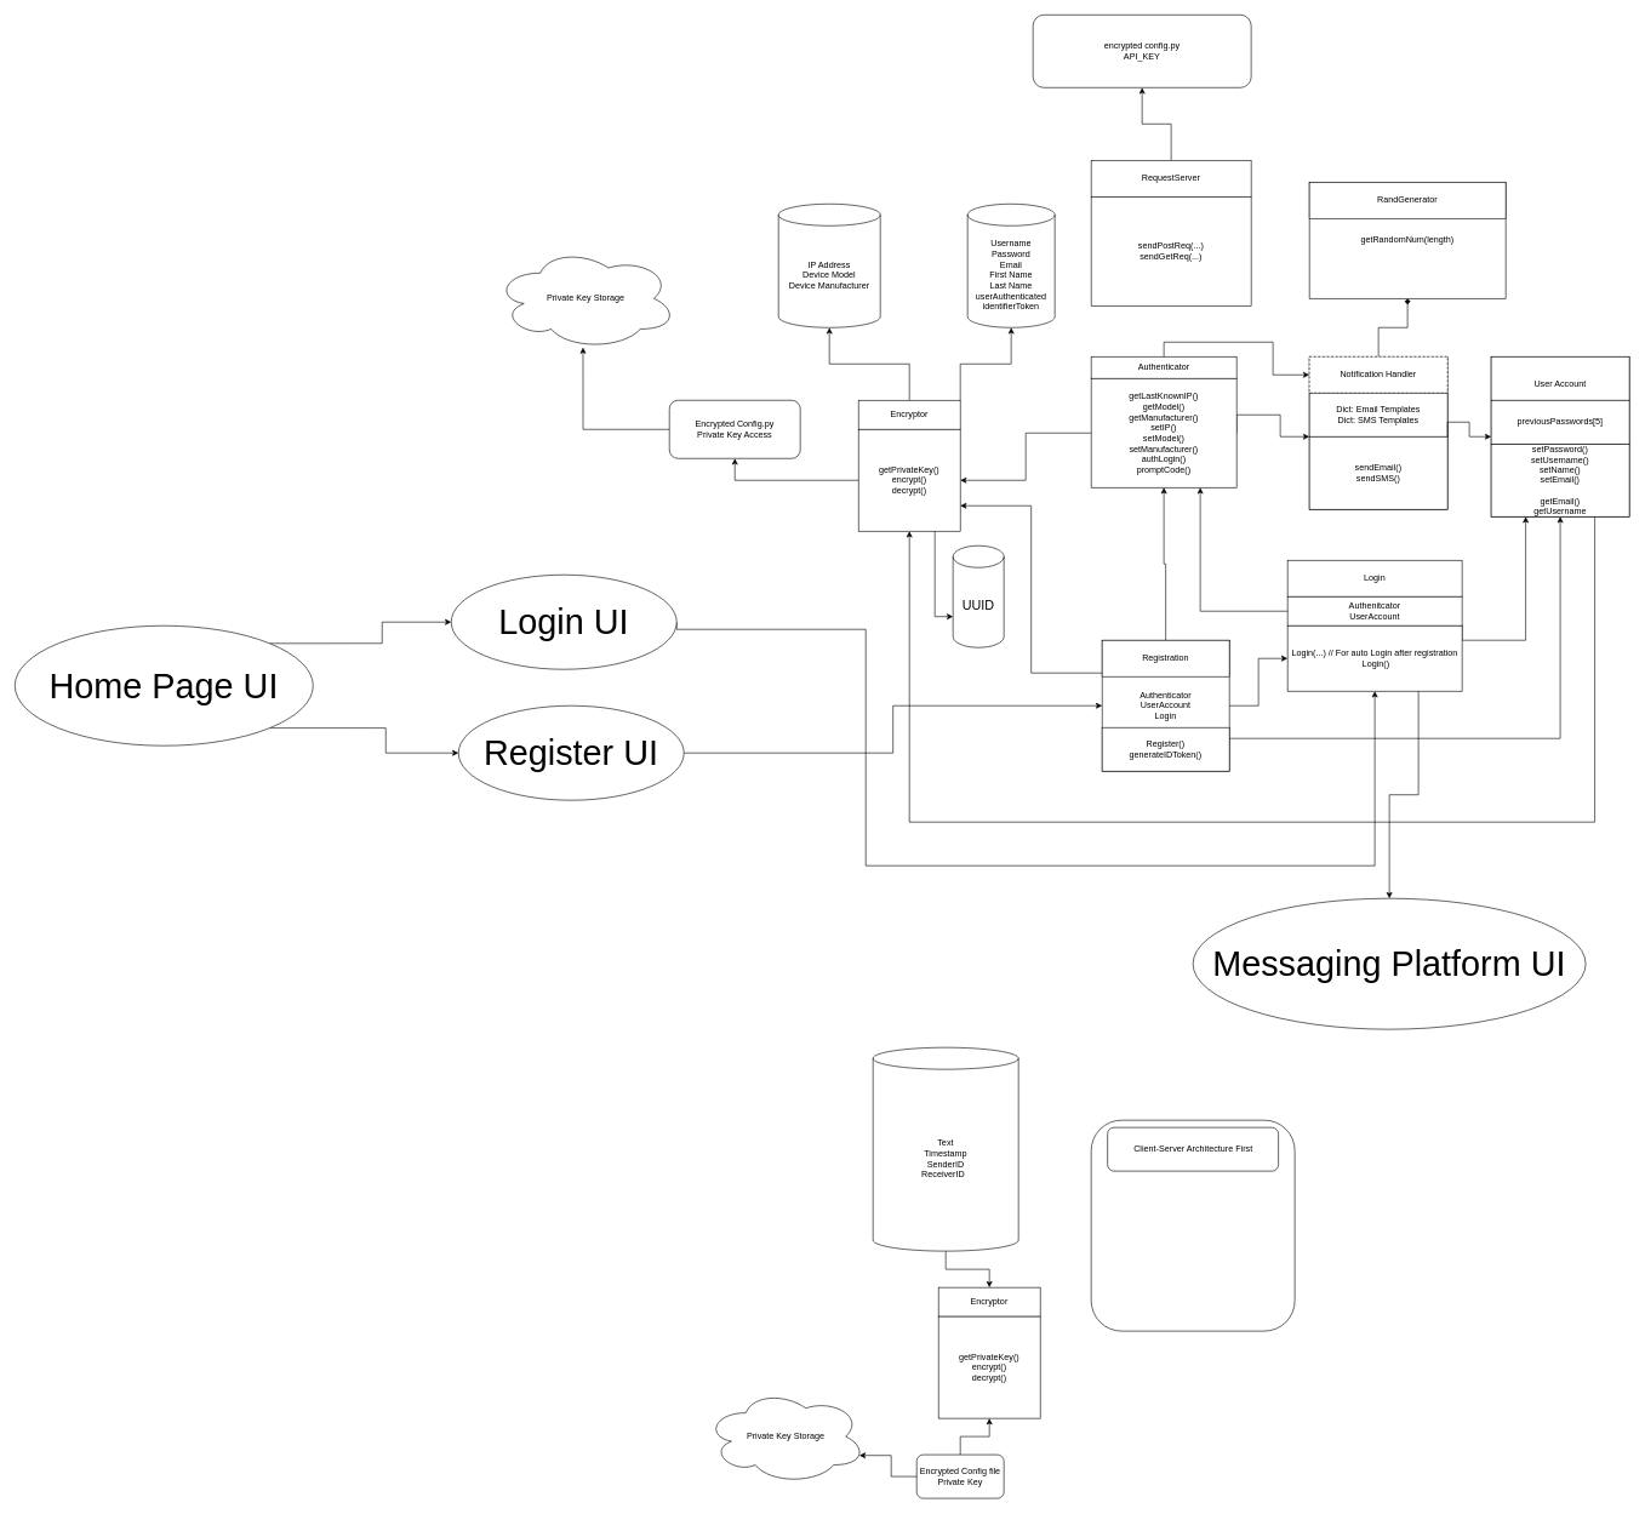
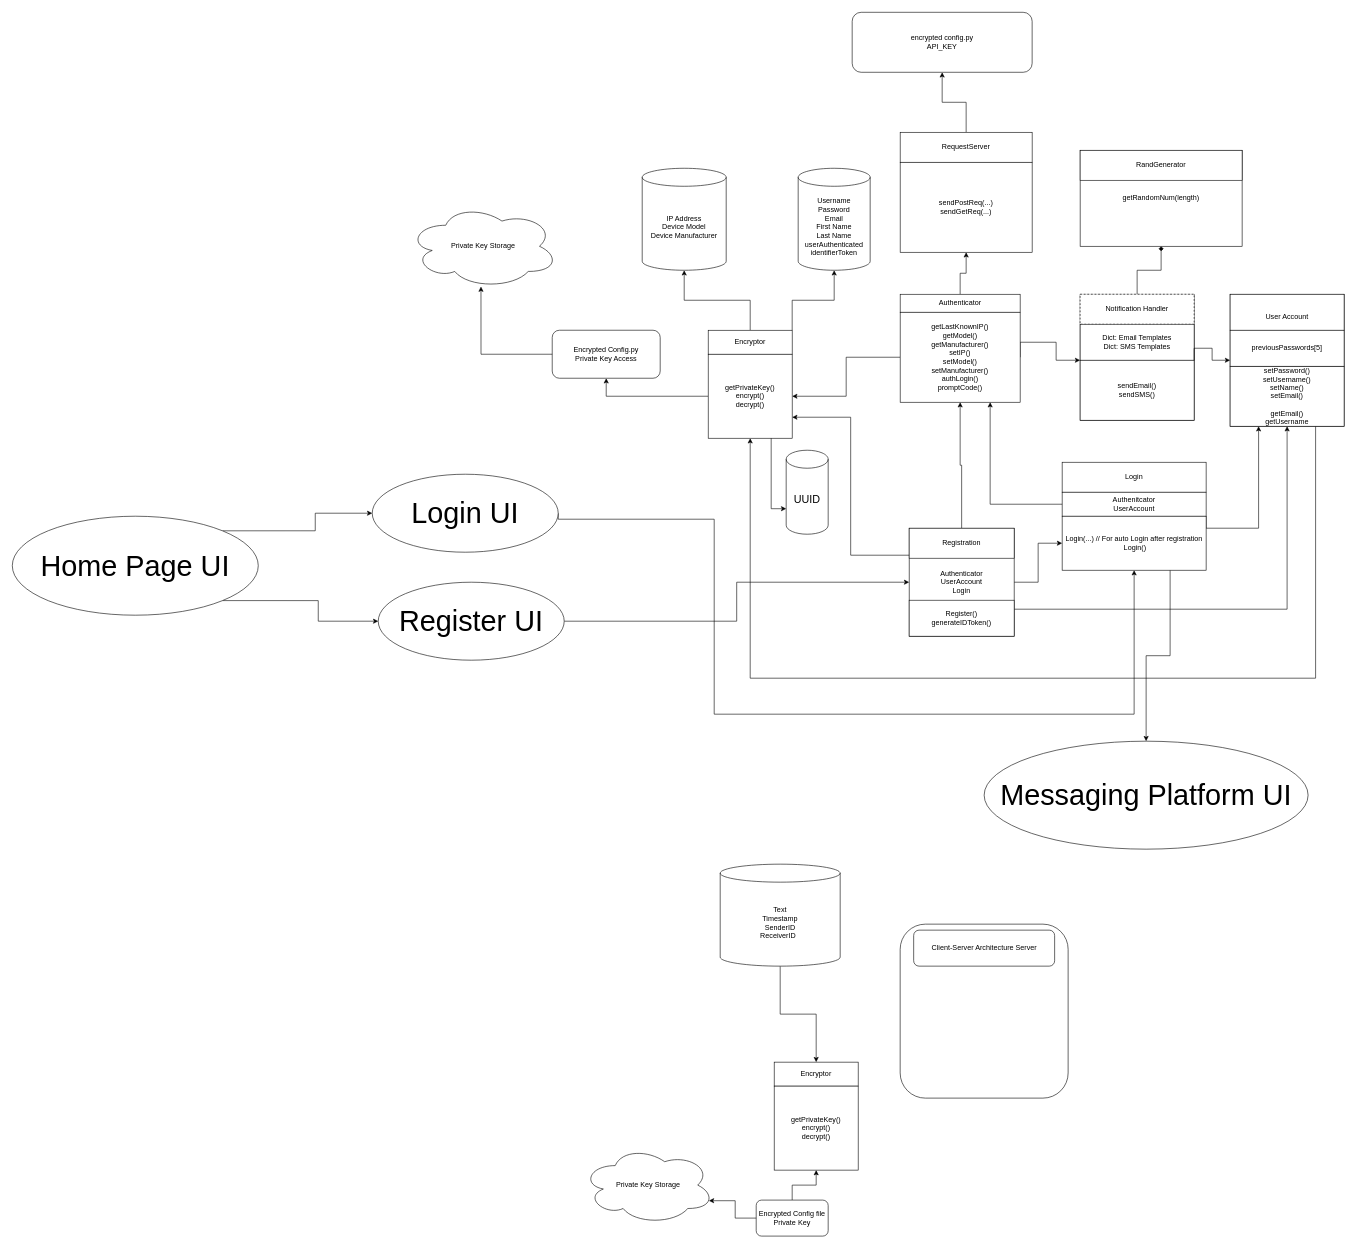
  <mxCell id="0" />
  <mxCell id="1" parent="0" />
  <mxCell id="2" style="edgeStyle=orthogonalEdgeStyle;rounded=0;orthogonalLoop=1;jettySize=auto;html=1;exitX=1;exitY=0.75;exitDx=0;exitDy=0;entryX=0.5;entryY=1;entryDx=0;entryDy=0;" parent="1" source="4" target="21" edge="1"><mxGeometry relative="1" as="geometry" /></mxCell>
  <mxCell id="3" style="edgeStyle=orthogonalEdgeStyle;rounded=0;orthogonalLoop=1;jettySize=auto;html=1;exitX=1;exitY=0.5;exitDx=0;exitDy=0;entryX=0;entryY=0.5;entryDx=0;entryDy=0;" parent="1" source="4" target="36" edge="1"><mxGeometry relative="1" as="geometry" /></mxCell>
  <mxCell id="4" value="Authenticator&lt;br&gt;UserAccount&lt;br&gt;Login" style="rounded=0;whiteSpace=wrap;html=1;" parent="1" vertex="1"><mxGeometry x="1515" y="880" width="175" height="180" as="geometry" /></mxCell>
  <mxCell id="5" value="Username&lt;br&gt;Password&lt;br&gt;Email&lt;br&gt;First Name&lt;br&gt;Last Name&lt;br&gt;userAuthenticated&lt;br&gt;identifierToken" style="shape=cylinder3;whiteSpace=wrap;html=1;boundedLbl=1;backgroundOutline=1;size=15;" parent="1" vertex="1"><mxGeometry x="1330" y="280" width="120" height="170" as="geometry" /></mxCell>
  <mxCell id="6" value="IP Address&lt;br&gt;Device Model&lt;br&gt;Device Manufacturer" style="shape=cylinder3;whiteSpace=wrap;html=1;boundedLbl=1;backgroundOutline=1;size=15;" parent="1" vertex="1"><mxGeometry x="1070" y="280" width="140" height="170" as="geometry" /></mxCell>
- <mxCell id="7" style="edgeStyle=orthogonalEdgeStyle;rounded=0;orthogonalLoop=1;jettySize=auto;html=1;exitX=0.5;exitY=0;exitDx=0;exitDy=0;" parent="1" source="8" target="14" edge="1"><mxGeometry relative="1" as="geometry" /></mxCell>
+ <mxCell id="7" style="edgeStyle=orthogonalEdgeStyle;rounded=0;orthogonalLoop=1;jettySize=auto;html=1;exitX=0.5;exitY=0;exitDx=0;exitDy=0;" parent="1" source="8" target="41" edge="1"><mxGeometry relative="1" as="geometry" /></mxCell>
  <mxCell id="8" value="Authenticator" style="rounded=0;whiteSpace=wrap;html=1;" parent="1" vertex="1"><mxGeometry x="1500" y="490" width="200" height="30" as="geometry" /></mxCell>
  <mxCell id="9" style="edgeStyle=orthogonalEdgeStyle;rounded=0;orthogonalLoop=1;jettySize=auto;html=1;exitX=1;exitY=0.5;exitDx=0;exitDy=0;entryX=0;entryY=0;entryDx=0;entryDy=0;" parent="1" source="11" target="17" edge="1"><mxGeometry relative="1" as="geometry"><Array as="points"><mxPoint x="1700" y="570" /><mxPoint x="1760" y="570" /><mxPoint x="1760" y="600" /></Array></mxGeometry></mxCell>
  <mxCell id="10" style="edgeStyle=orthogonalEdgeStyle;rounded=0;orthogonalLoop=1;jettySize=auto;html=1;exitX=0;exitY=0.5;exitDx=0;exitDy=0;entryX=1;entryY=0.5;entryDx=0;entryDy=0;" parent="1" source="11" target="28" edge="1"><mxGeometry relative="1" as="geometry" /></mxCell>
  <mxCell id="11" value="getLastKnownIP()&lt;br&gt;getModel()&lt;br&gt;getManufacturer()&lt;br&gt;setIP()&lt;br&gt;setModel()&lt;br&gt;setManufacturer()&lt;br&gt;authLogin()&lt;br&gt;promptCode()&lt;br&gt;" style="rounded=0;whiteSpace=wrap;html=1;" parent="1" vertex="1"><mxGeometry x="1500" y="520" width="200" height="150" as="geometry" /></mxCell>
  <mxCell id="12" value="" style="rounded=0;whiteSpace=wrap;html=1;" parent="1" vertex="1"><mxGeometry x="1800" y="490" width="190" height="210" as="geometry" /></mxCell>
  <mxCell id="13" style="edgeStyle=orthogonalEdgeStyle;rounded=0;orthogonalLoop=1;jettySize=auto;html=1;exitX=0.5;exitY=0;exitDx=0;exitDy=0;entryX=0.5;entryY=1;entryDx=0;entryDy=0;endArrow=diamond;" parent="1" source="14" target="37" edge="1"><mxGeometry relative="1" as="geometry" /></mxCell>
  <mxCell id="14" value="Notification Handler" style="rounded=0;whiteSpace=wrap;html=1;dashed=1;" parent="1" vertex="1"><mxGeometry x="1800" y="490" width="190" height="50" as="geometry" /></mxCell>
  <mxCell id="15" value="Dict: Email Templates&lt;br&gt;Dict: SMS Templates" style="rounded=0;whiteSpace=wrap;html=1;" parent="1" vertex="1"><mxGeometry x="1800" y="540" width="190" height="60" as="geometry" /></mxCell>
  <mxCell id="16" style="edgeStyle=orthogonalEdgeStyle;rounded=0;orthogonalLoop=1;jettySize=auto;html=1;exitX=1;exitY=0;exitDx=0;exitDy=0;entryX=0;entryY=0.5;entryDx=0;entryDy=0;" parent="1" source="17" target="18" edge="1"><mxGeometry relative="1" as="geometry" /></mxCell>
  <mxCell id="17" value="sendEmail()&lt;br style=&quot;border-color: var(--border-color);&quot;&gt;sendSMS()" style="rounded=0;whiteSpace=wrap;html=1;" parent="1" vertex="1"><mxGeometry x="1800" y="600" width="190" height="100" as="geometry" /></mxCell>
  <mxCell id="18" value="" style="rounded=0;whiteSpace=wrap;html=1;" parent="1" vertex="1"><mxGeometry x="2050" y="490" width="190" height="220" as="geometry" /></mxCell>
  <mxCell id="19" value="&lt;br&gt;User Account" style="rounded=0;whiteSpace=wrap;html=1;" parent="1" vertex="1"><mxGeometry x="2050" y="490" width="190" height="60" as="geometry" /></mxCell>
  <mxCell id="20" style="edgeStyle=orthogonalEdgeStyle;rounded=0;orthogonalLoop=1;jettySize=auto;html=1;exitX=0.75;exitY=1;exitDx=0;exitDy=0;entryX=0.5;entryY=1;entryDx=0;entryDy=0;" parent="1" source="21" target="28" edge="1"><mxGeometry relative="1" as="geometry"><Array as="points"><mxPoint x="2192" y="1130" /><mxPoint x="1250" y="1130" /></Array></mxGeometry></mxCell>
  <mxCell id="21" value="setPassword()&lt;br&gt;setUsername()&lt;br&gt;setName()&lt;br&gt;setEmail()&lt;br&gt;&lt;br&gt;getEmail()&lt;br&gt;getUsername&lt;br&gt;" style="rounded=0;whiteSpace=wrap;html=1;" parent="1" vertex="1"><mxGeometry x="2050" y="610" width="190" height="100" as="geometry" /></mxCell>
  <mxCell id="22" value="previousPasswords[5]" style="rounded=0;whiteSpace=wrap;html=1;" parent="1" vertex="1"><mxGeometry x="2050" y="550" width="190" height="60" as="geometry" /></mxCell>
  <mxCell id="23" style="edgeStyle=orthogonalEdgeStyle;rounded=0;orthogonalLoop=1;jettySize=auto;html=1;exitX=0.5;exitY=0;exitDx=0;exitDy=0;entryX=0.5;entryY=1;entryDx=0;entryDy=0;" parent="1" source="24" target="11" edge="1"><mxGeometry relative="1" as="geometry" /></mxCell>
  <mxCell id="24" value="Registration" style="rounded=0;whiteSpace=wrap;html=1;" parent="1" vertex="1"><mxGeometry x="1515" y="880" width="175" height="50" as="geometry" /></mxCell>
  <mxCell id="25" style="edgeStyle=orthogonalEdgeStyle;rounded=0;orthogonalLoop=1;jettySize=auto;html=1;exitX=0.5;exitY=0;exitDx=0;exitDy=0;" parent="1" source="26" target="6" edge="1"><mxGeometry relative="1" as="geometry" /></mxCell>
  <mxCell id="26" value="Encryptor" style="rounded=0;whiteSpace=wrap;html=1;" parent="1" vertex="1"><mxGeometry x="1180" y="550" width="140" height="40" as="geometry" /></mxCell>
  <mxCell id="27" style="edgeStyle=orthogonalEdgeStyle;rounded=0;orthogonalLoop=1;jettySize=auto;html=1;exitX=0;exitY=0.5;exitDx=0;exitDy=0;entryX=0.5;entryY=1;entryDx=0;entryDy=0;" parent="1" source="28" target="30" edge="1"><mxGeometry relative="1" as="geometry" /></mxCell>
  <mxCell id="28" value="getPrivateKey()&lt;br&gt;encrypt()&lt;br&gt;decrypt()" style="rounded=0;whiteSpace=wrap;html=1;" parent="1" vertex="1"><mxGeometry x="1180" y="590" width="140" height="140" as="geometry" /></mxCell>
  <mxCell id="29" style="edgeStyle=orthogonalEdgeStyle;rounded=0;orthogonalLoop=1;jettySize=auto;html=1;exitX=1;exitY=0;exitDx=0;exitDy=0;entryX=0.5;entryY=1;entryDx=0;entryDy=0;entryPerimeter=0;" parent="1" source="26" target="5" edge="1"><mxGeometry relative="1" as="geometry"><Array as="points"><mxPoint x="1320" y="500" /><mxPoint x="1390" y="500" /></Array></mxGeometry></mxCell>
  <mxCell id="30" value="Encrypted Config.py&lt;br&gt;Private Key Access" style="rounded=1;whiteSpace=wrap;html=1;" parent="1" vertex="1"><mxGeometry x="920" y="550" width="180" height="80" as="geometry" /></mxCell>
  <mxCell id="31" value="Login" style="rounded=0;whiteSpace=wrap;html=1;" parent="1" vertex="1"><mxGeometry x="1770" y="770" width="240" height="50" as="geometry" /></mxCell>
  <mxCell id="32" style="edgeStyle=orthogonalEdgeStyle;rounded=0;orthogonalLoop=1;jettySize=auto;html=1;exitX=1;exitY=1;exitDx=0;exitDy=0;entryX=0.25;entryY=1;entryDx=0;entryDy=0;" parent="1" source="33" target="21" edge="1"><mxGeometry relative="1" as="geometry" /></mxCell>
  <mxCell id="33" value="Authenitcator&lt;br&gt;UserAccount" style="rounded=0;whiteSpace=wrap;html=1;" parent="1" vertex="1"><mxGeometry x="1770" y="820" width="240" height="40" as="geometry" /></mxCell>
  <mxCell id="34" style="edgeStyle=orthogonalEdgeStyle;rounded=0;orthogonalLoop=1;jettySize=auto;html=1;exitX=0;exitY=0.5;exitDx=0;exitDy=0;entryX=0.75;entryY=1;entryDx=0;entryDy=0;" parent="1" source="33" target="11" edge="1"><mxGeometry relative="1" as="geometry"><Array as="points"><mxPoint x="1650" y="840" /></Array></mxGeometry></mxCell>
  <mxCell id="35" style="edgeStyle=orthogonalEdgeStyle;rounded=0;orthogonalLoop=1;jettySize=auto;html=1;exitX=0.75;exitY=1;exitDx=0;exitDy=0;entryX=0.5;entryY=0;entryDx=0;entryDy=0;" parent="1" source="36" target="50" edge="1"><mxGeometry relative="1" as="geometry" /></mxCell>
  <mxCell id="36" value="Login(...) // For auto Login after registration&lt;br&gt;&amp;nbsp;Login()" style="rounded=0;whiteSpace=wrap;html=1;" parent="1" vertex="1"><mxGeometry x="1770" y="860" width="240" height="90" as="geometry" /></mxCell>
  <mxCell id="37" value="getRandomNum(length)" style="rounded=0;whiteSpace=wrap;html=1;" parent="1" vertex="1"><mxGeometry x="1800" y="250" width="270" height="160" as="geometry" /></mxCell>
  <mxCell id="38" value="RandGenerator" style="rounded=0;whiteSpace=wrap;html=1;" parent="1" vertex="1"><mxGeometry x="1800" y="250" width="270" height="50" as="geometry" /></mxCell>
  <mxCell id="39" style="edgeStyle=orthogonalEdgeStyle;rounded=0;orthogonalLoop=1;jettySize=auto;html=1;exitX=0.5;exitY=0;exitDx=0;exitDy=0;entryX=0.5;entryY=1;entryDx=0;entryDy=0;" parent="1" source="40" target="42" edge="1"><mxGeometry relative="1" as="geometry" /></mxCell>
  <mxCell id="40" value="RequestServer" style="rounded=0;whiteSpace=wrap;html=1;" parent="1" vertex="1"><mxGeometry x="1500" y="220" width="220" height="50" as="geometry" /></mxCell>
  <mxCell id="41" value="sendPostReq(...)&lt;br&gt;sendGetReq(...)" style="rounded=0;whiteSpace=wrap;html=1;" parent="1" vertex="1"><mxGeometry x="1500" y="270" width="220" height="150" as="geometry" /></mxCell>
  <mxCell id="42" value="encrypted config.py&lt;br&gt;API_KEY" style="rounded=1;whiteSpace=wrap;html=1;" parent="1" vertex="1"><mxGeometry x="1420" y="20" width="300" height="100" as="geometry" /></mxCell>
  <mxCell id="43" value="Private Key Storage" style="ellipse;shape=cloud;whiteSpace=wrap;html=1;" parent="1" vertex="1"><mxGeometry x="680" y="340" width="250" height="140" as="geometry" /></mxCell>
  <mxCell id="44" style="edgeStyle=orthogonalEdgeStyle;rounded=0;orthogonalLoop=1;jettySize=auto;html=1;exitX=0;exitY=0.5;exitDx=0;exitDy=0;entryX=0.485;entryY=0.98;entryDx=0;entryDy=0;entryPerimeter=0;" parent="1" source="30" target="43" edge="1"><mxGeometry relative="1" as="geometry" /></mxCell>
  <mxCell id="45" value="Register()&lt;br&gt;generateIDToken()" style="rounded=0;whiteSpace=wrap;html=1;" parent="1" vertex="1"><mxGeometry x="1515" y="1000" width="175" height="60" as="geometry" /></mxCell>
  <mxCell id="46" style="edgeStyle=orthogonalEdgeStyle;rounded=0;orthogonalLoop=1;jettySize=auto;html=1;exitX=1;exitY=0.5;exitDx=0;exitDy=0;entryX=0.5;entryY=1;entryDx=0;entryDy=0;" parent="1" source="47" target="36" edge="1"><mxGeometry relative="1" as="geometry"><Array as="points"><mxPoint x="1190" y="865" /><mxPoint x="1190" y="1190" /><mxPoint x="1890" y="1190" /></Array></mxGeometry></mxCell>
  <mxCell id="47" value="&lt;font style=&quot;font-size: 48px;&quot;&gt;Login UI&lt;/font&gt;" style="ellipse;whiteSpace=wrap;html=1;" parent="1" vertex="1"><mxGeometry x="620" y="790" width="310" height="130" as="geometry" /></mxCell>
  <mxCell id="48" style="edgeStyle=orthogonalEdgeStyle;rounded=0;orthogonalLoop=1;jettySize=auto;html=1;exitX=1;exitY=0.5;exitDx=0;exitDy=0;entryX=0;entryY=0.5;entryDx=0;entryDy=0;" parent="1" source="49" target="4" edge="1"><mxGeometry relative="1" as="geometry" /></mxCell>
  <mxCell id="49" value="&lt;font style=&quot;font-size: 48px;&quot;&gt;Register UI&lt;/font&gt;" style="ellipse;whiteSpace=wrap;html=1;" parent="1" vertex="1"><mxGeometry x="630" y="970" width="310" height="130" as="geometry" /></mxCell>
  <mxCell id="50" value="&lt;font style=&quot;font-size: 48px;&quot;&gt;Messaging Platform UI&lt;/font&gt;" style="ellipse;whiteSpace=wrap;html=1;" parent="1" vertex="1"><mxGeometry x="1640" y="1235" width="540" height="180" as="geometry" /></mxCell>
  <mxCell id="51" style="edgeStyle=orthogonalEdgeStyle;rounded=0;orthogonalLoop=1;jettySize=auto;html=1;exitX=1;exitY=0;exitDx=0;exitDy=0;entryX=0;entryY=0.5;entryDx=0;entryDy=0;" parent="1" source="53" target="47" edge="1"><mxGeometry relative="1" as="geometry" /></mxCell>
  <mxCell id="52" style="edgeStyle=orthogonalEdgeStyle;rounded=0;orthogonalLoop=1;jettySize=auto;html=1;exitX=1;exitY=1;exitDx=0;exitDy=0;entryX=0;entryY=0.5;entryDx=0;entryDy=0;" parent="1" source="53" target="49" edge="1"><mxGeometry relative="1" as="geometry" /></mxCell>
  <mxCell id="53" value="&lt;font style=&quot;font-size: 48px;&quot;&gt;Home Page UI&lt;/font&gt;" style="ellipse;whiteSpace=wrap;html=1;" parent="1" vertex="1"><mxGeometry x="20" y="860" width="410" height="165" as="geometry" /></mxCell>
  <mxCell id="54" value="&lt;font style=&quot;font-size: 18px;&quot;&gt;UUID&lt;/font&gt;" style="shape=cylinder3;whiteSpace=wrap;html=1;boundedLbl=1;backgroundOutline=1;size=15;" parent="1" vertex="1"><mxGeometry x="1310" y="750" width="70" height="140" as="geometry" /></mxCell>
  <mxCell id="55" style="edgeStyle=orthogonalEdgeStyle;rounded=0;orthogonalLoop=1;jettySize=auto;html=1;exitX=0;exitY=0.25;exitDx=0;exitDy=0;entryX=1;entryY=0.75;entryDx=0;entryDy=0;" parent="1" source="4" target="28" edge="1"><mxGeometry relative="1" as="geometry" /></mxCell>
  <mxCell id="56" style="edgeStyle=orthogonalEdgeStyle;rounded=0;orthogonalLoop=1;jettySize=auto;html=1;exitX=0.75;exitY=1;exitDx=0;exitDy=0;entryX=0;entryY=0;entryDx=0;entryDy=97.5;entryPerimeter=0;" edge="1" parent="1" source="28" target="54"><mxGeometry relative="1" as="geometry" /></mxCell>
  <mxCell id="57" style="edgeStyle=orthogonalEdgeStyle;rounded=0;orthogonalLoop=1;jettySize=auto;html=1;exitX=0.5;exitY=1;exitDx=0;exitDy=0;exitPerimeter=0;entryX=0.5;entryY=0;entryDx=0;entryDy=0;" edge="1" parent="1" source="58" target="61"><mxGeometry relative="1" as="geometry" /></mxCell>
- <mxCell id="58" value="Text&lt;br&gt;Timestamp&lt;br&gt;SenderID&lt;br&gt;ReceiverID&amp;nbsp;&amp;nbsp;" style="shape=cylinder3;whiteSpace=wrap;html=1;boundedLbl=1;backgroundOutline=1;size=15;" vertex="1" parent="1"><mxGeometry x="1200" y="1440" width="200" height="280" as="geometry" /></mxCell>
+ <mxCell id="58" value="Text&lt;br&gt;Timestamp&lt;br&gt;SenderID&lt;br&gt;ReceiverID&amp;nbsp;&amp;nbsp;" style="shape=cylinder3;whiteSpace=wrap;html=1;boundedLbl=1;backgroundOutline=1;size=15;" vertex="1" parent="1"><mxGeometry x="1200" y="1440" width="200" height="170" as="geometry" /></mxCell>
  <mxCell id="59" value="" style="rounded=1;whiteSpace=wrap;html=1;" vertex="1" parent="1"><mxGeometry x="1500" y="1540" width="280" height="290" as="geometry" /></mxCell>
- <mxCell id="60" value="Client-Server Architecture First" style="rounded=1;whiteSpace=wrap;html=1;" vertex="1" parent="1"><mxGeometry x="1522.5" y="1550" width="235" height="60" as="geometry" /></mxCell>
+ <mxCell id="60" value="Client-Server Architecture Server" style="rounded=1;whiteSpace=wrap;html=1;" vertex="1" parent="1"><mxGeometry x="1522.5" y="1550" width="235" height="60" as="geometry" /></mxCell>
  <mxCell id="61" value="Encryptor" style="rounded=0;whiteSpace=wrap;html=1;" vertex="1" parent="1"><mxGeometry x="1290" y="1770" width="140" height="40" as="geometry" /></mxCell>
  <mxCell id="62" value="getPrivateKey()&lt;br&gt;encrypt()&lt;br&gt;decrypt()" style="rounded=0;whiteSpace=wrap;html=1;" vertex="1" parent="1"><mxGeometry x="1290" y="1810" width="140" height="140" as="geometry" /></mxCell>
  <mxCell id="63" value="Private Key Storage" style="ellipse;shape=cloud;whiteSpace=wrap;html=1;" vertex="1" parent="1"><mxGeometry x="970" y="1910" width="220" height="130" as="geometry" /></mxCell>
  <mxCell id="64" style="edgeStyle=orthogonalEdgeStyle;rounded=0;orthogonalLoop=1;jettySize=auto;html=1;exitX=0.5;exitY=0;exitDx=0;exitDy=0;" edge="1" parent="1" source="65" target="62"><mxGeometry relative="1" as="geometry" /></mxCell>
  <mxCell id="65" value="Encrypted Config file&lt;br&gt;Private Key" style="rounded=1;whiteSpace=wrap;html=1;" vertex="1" parent="1"><mxGeometry x="1260" y="2000" width="120" height="60" as="geometry" /></mxCell>
  <mxCell id="66" style="edgeStyle=orthogonalEdgeStyle;rounded=0;orthogonalLoop=1;jettySize=auto;html=1;exitX=0;exitY=0.5;exitDx=0;exitDy=0;entryX=0.96;entryY=0.7;entryDx=0;entryDy=0;entryPerimeter=0;" edge="1" parent="1" source="65" target="63"><mxGeometry relative="1" as="geometry" /></mxCell>
